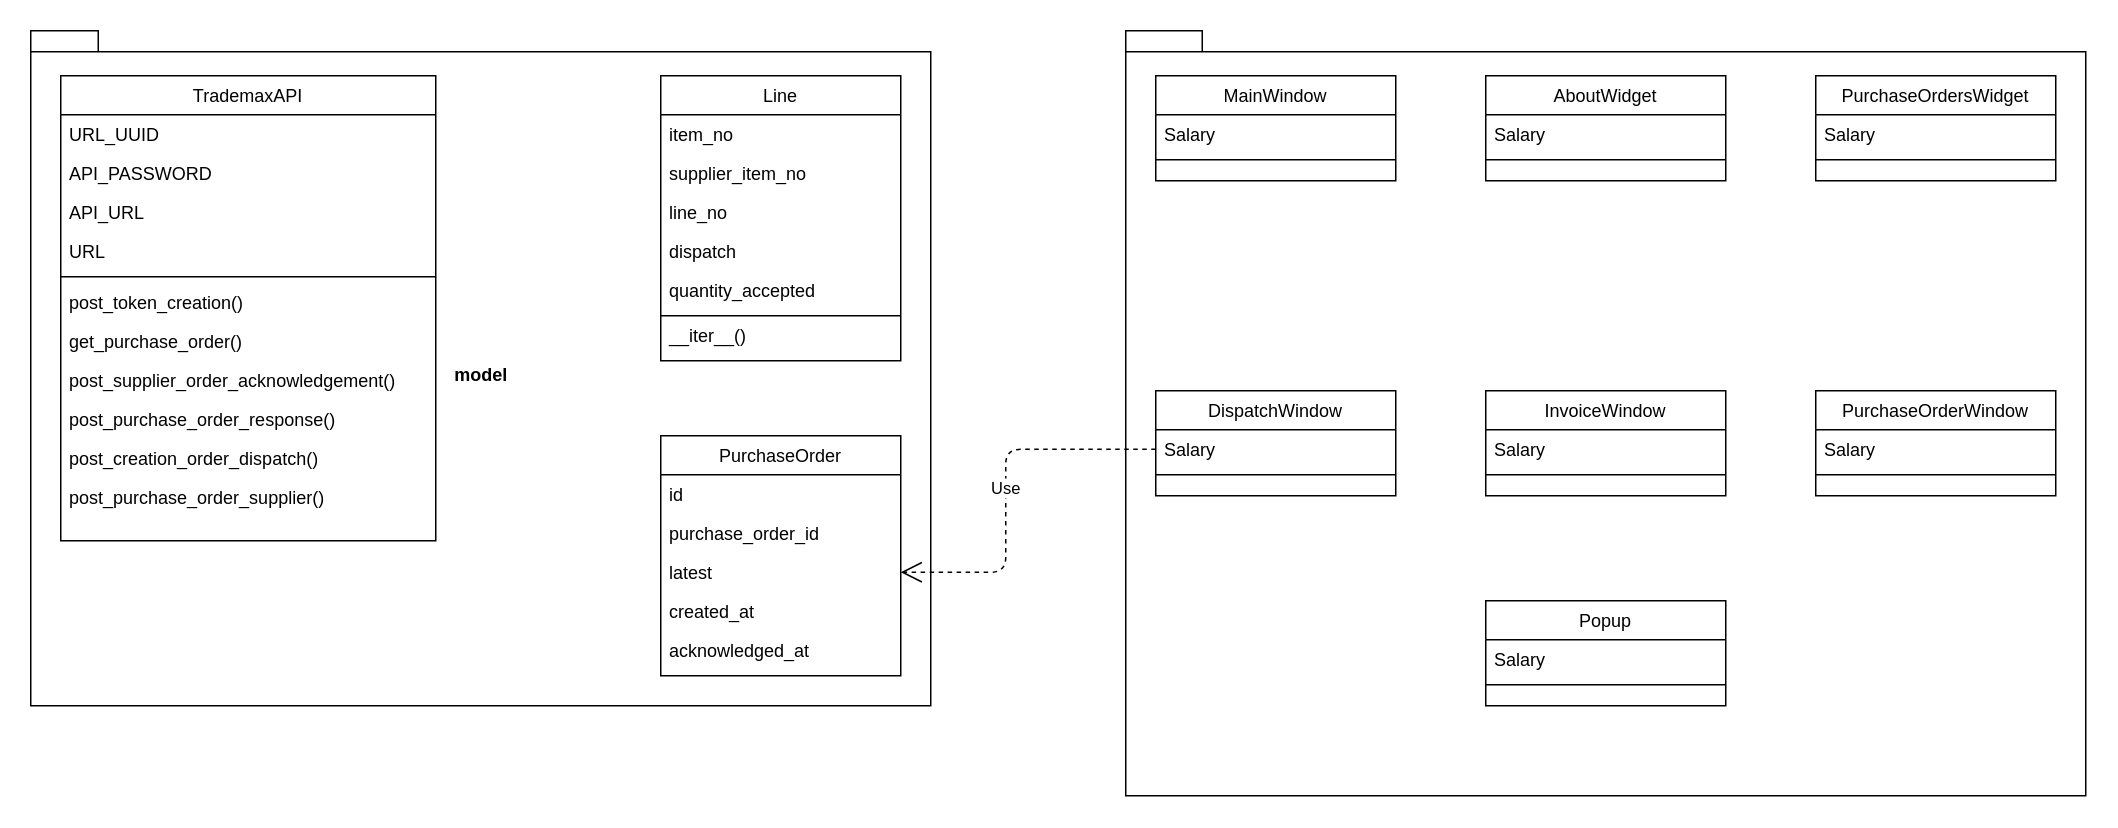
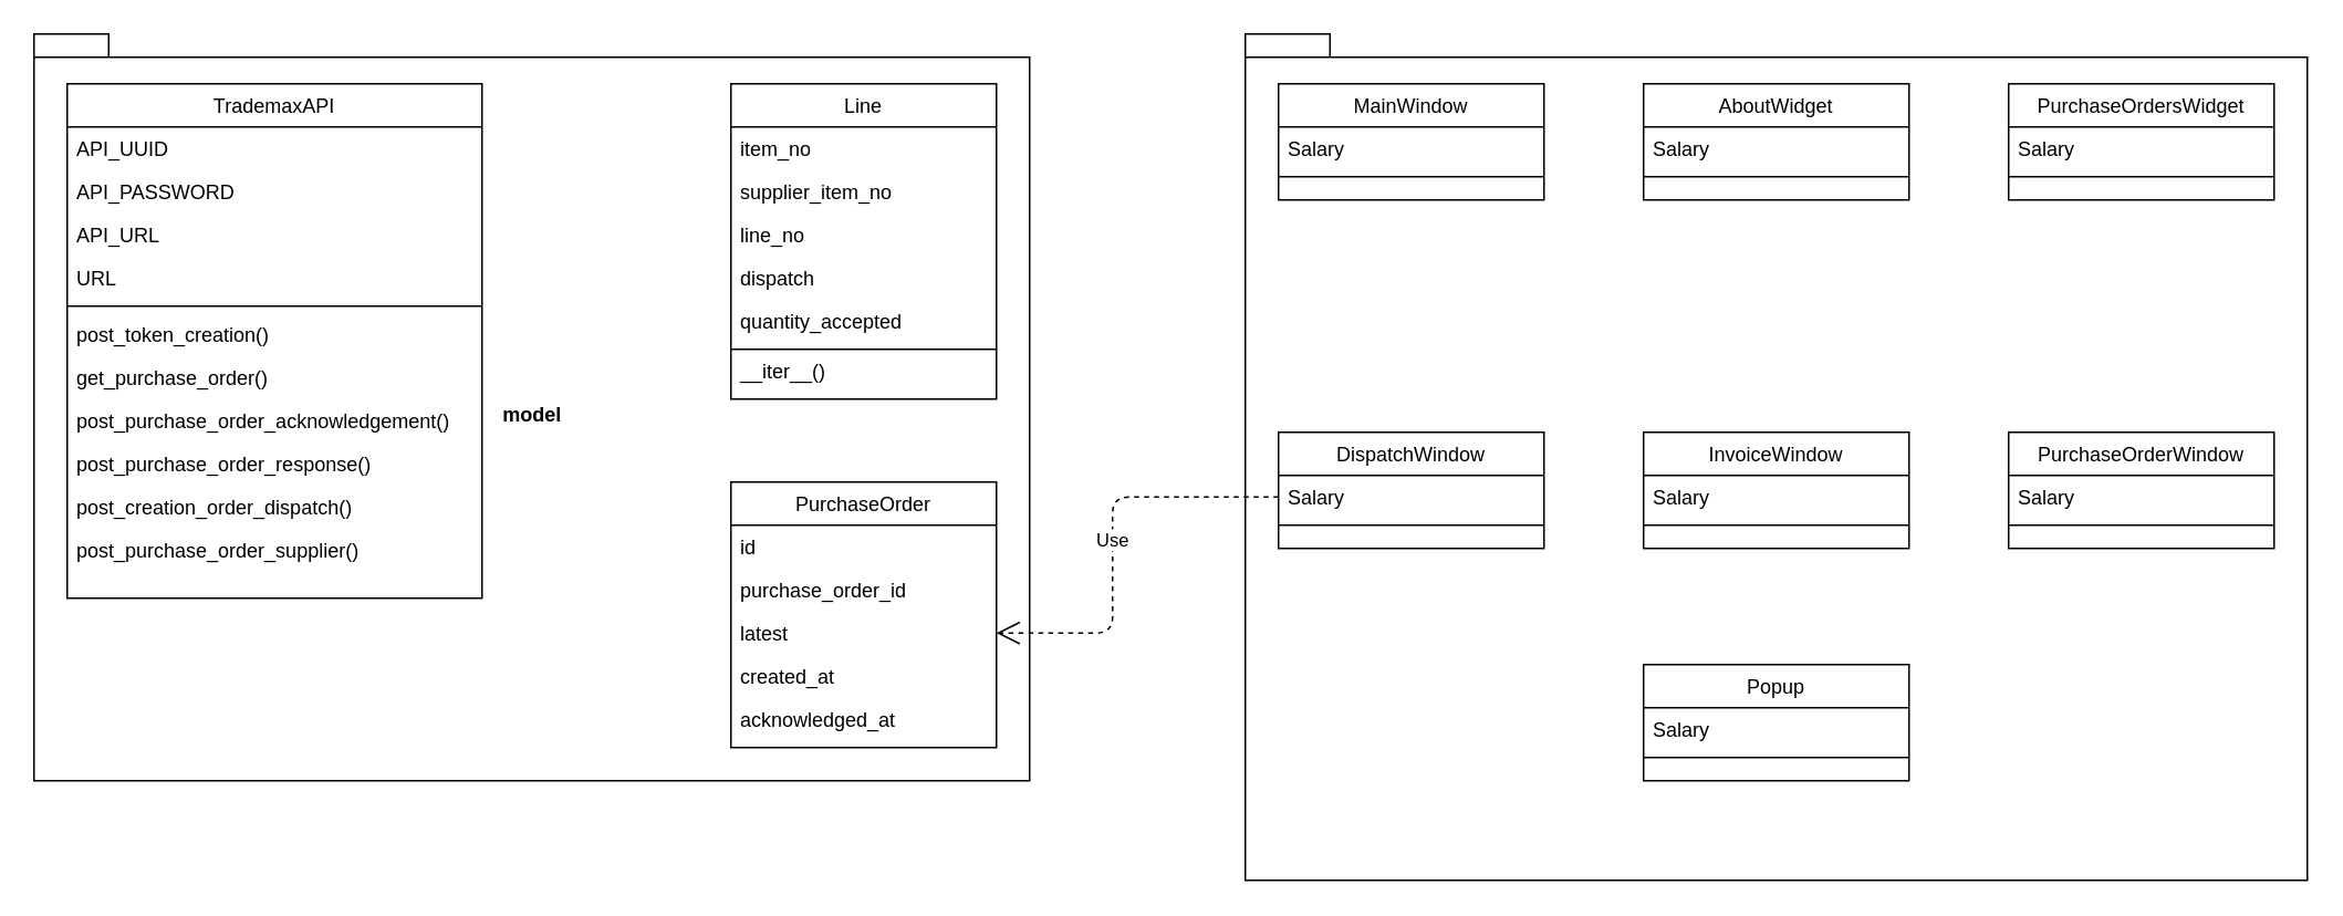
  <mxCell id="0" />
  <mxCell id="1" parent="0" />
  <mxCell id="2" value="model" style="shape=folder;fontStyle=1;spacingTop=10;tabWidth=40;tabHeight=14;tabPosition=left;html=1;" parent="1" vertex="1"><mxGeometry x="20" y="20" width="600" height="450" as="geometry" /></mxCell>
  <mxCell id="3" value="view" style="shape=folder;fontStyle=1;spacingTop=10;tabWidth=40;tabHeight=14;tabPosition=left;html=1;" parent="1" vertex="1"><mxGeometry x="750" y="20" width="640" height="510" as="geometry" /></mxCell>
  <mxCell id="4" value="Line&#10;" style="swimlane;fontStyle=0;align=center;verticalAlign=top;childLayout=stackLayout;horizontal=1;startSize=26;horizontalStack=0;resizeParent=1;resizeLast=0;collapsible=1;marginBottom=0;rounded=0;shadow=0;strokeWidth=1;" parent="1" vertex="1"><mxGeometry x="440" y="50" width="160" height="190" as="geometry"><mxRectangle x="340" y="380" width="170" height="26" as="alternateBounds" /></mxGeometry></mxCell>
  <mxCell id="5" value="item_no" style="text;align=left;verticalAlign=top;spacingLeft=4;spacingRight=4;overflow=hidden;rotatable=0;points=[[0,0.5],[1,0.5]];portConstraint=eastwest;" parent="4" vertex="1"><mxGeometry y="26" width="160" height="26" as="geometry" /></mxCell>
  <mxCell id="6" value="supplier_item_no" style="text;align=left;verticalAlign=top;spacingLeft=4;spacingRight=4;overflow=hidden;rotatable=0;points=[[0,0.5],[1,0.5]];portConstraint=eastwest;" parent="4" vertex="1"><mxGeometry y="52" width="160" height="26" as="geometry" /></mxCell>
  <mxCell id="7" value="line_no" style="text;align=left;verticalAlign=top;spacingLeft=4;spacingRight=4;overflow=hidden;rotatable=0;points=[[0,0.5],[1,0.5]];portConstraint=eastwest;" parent="4" vertex="1"><mxGeometry y="78" width="160" height="26" as="geometry" /></mxCell>
  <mxCell id="8" value="dispatch" style="text;align=left;verticalAlign=top;spacingLeft=4;spacingRight=4;overflow=hidden;rotatable=0;points=[[0,0.5],[1,0.5]];portConstraint=eastwest;" parent="4" vertex="1"><mxGeometry y="104" width="160" height="26" as="geometry" /></mxCell>
  <mxCell id="9" value="quantity_accepted" style="text;align=left;verticalAlign=top;spacingLeft=4;spacingRight=4;overflow=hidden;rotatable=0;points=[[0,0.5],[1,0.5]];portConstraint=eastwest;" parent="4" vertex="1"><mxGeometry y="130" width="160" height="26" as="geometry" /></mxCell>
  <mxCell id="10" value="" style="line;html=1;strokeWidth=1;align=left;verticalAlign=middle;spacingTop=-1;spacingLeft=3;spacingRight=3;rotatable=0;labelPosition=right;points=[];portConstraint=eastwest;" parent="4" vertex="1"><mxGeometry y="156" width="160" height="8" as="geometry" /></mxCell>
  <mxCell id="11" value="PurchaseOrder" style="swimlane;fontStyle=0;align=center;verticalAlign=top;childLayout=stackLayout;horizontal=1;startSize=26;horizontalStack=0;resizeParent=1;resizeLast=0;collapsible=1;marginBottom=0;rounded=0;shadow=0;strokeWidth=1;" parent="1" vertex="1"><mxGeometry x="440" y="290" width="160" height="160" as="geometry"><mxRectangle x="130" y="380" width="160" height="26" as="alternateBounds" /></mxGeometry></mxCell>
  <mxCell id="12" value="id" style="text;align=left;verticalAlign=top;spacingLeft=4;spacingRight=4;overflow=hidden;rotatable=0;points=[[0,0.5],[1,0.5]];portConstraint=eastwest;" parent="11" vertex="1"><mxGeometry y="26" width="160" height="26" as="geometry" /></mxCell>
  <mxCell id="13" value="purchase_order_id" style="text;align=left;verticalAlign=top;spacingLeft=4;spacingRight=4;overflow=hidden;rotatable=0;points=[[0,0.5],[1,0.5]];portConstraint=eastwest;rounded=0;shadow=0;html=0;" parent="11" vertex="1"><mxGeometry y="52" width="160" height="26" as="geometry" /></mxCell>
  <mxCell id="14" value="latest" style="text;align=left;verticalAlign=top;spacingLeft=4;spacingRight=4;overflow=hidden;rotatable=0;points=[[0,0.5],[1,0.5]];portConstraint=eastwest;rounded=0;shadow=0;html=0;" parent="11" vertex="1"><mxGeometry y="78" width="160" height="26" as="geometry" /></mxCell>
  <mxCell id="15" value="created_at" style="text;align=left;verticalAlign=top;spacingLeft=4;spacingRight=4;overflow=hidden;rotatable=0;points=[[0,0.5],[1,0.5]];portConstraint=eastwest;rounded=0;shadow=0;html=0;" parent="11" vertex="1"><mxGeometry y="104" width="160" height="26" as="geometry" /></mxCell>
  <mxCell id="16" value="acknowledged_at" style="text;align=left;verticalAlign=top;spacingLeft=4;spacingRight=4;overflow=hidden;rotatable=0;points=[[0,0.5],[1,0.5]];portConstraint=eastwest;rounded=0;shadow=0;html=0;" parent="11" vertex="1"><mxGeometry y="130" width="160" height="26" as="geometry" /></mxCell>
  <mxCell id="17" value="AboutWidget&#10;" style="swimlane;fontStyle=0;align=center;verticalAlign=top;childLayout=stackLayout;horizontal=1;startSize=26;horizontalStack=0;resizeParent=1;resizeLast=0;collapsible=1;marginBottom=0;rounded=0;shadow=0;strokeWidth=1;" parent="1" vertex="1"><mxGeometry x="990" y="50" width="160" height="70" as="geometry"><mxRectangle x="340" y="380" width="170" height="26" as="alternateBounds" /></mxGeometry></mxCell>
  <mxCell id="18" value="Salary" style="text;align=left;verticalAlign=top;spacingLeft=4;spacingRight=4;overflow=hidden;rotatable=0;points=[[0,0.5],[1,0.5]];portConstraint=eastwest;" parent="17" vertex="1"><mxGeometry y="26" width="160" height="26" as="geometry" /></mxCell>
  <mxCell id="19" value="" style="line;html=1;strokeWidth=1;align=left;verticalAlign=middle;spacingTop=-1;spacingLeft=3;spacingRight=3;rotatable=0;labelPosition=right;points=[];portConstraint=eastwest;" parent="17" vertex="1"><mxGeometry y="52" width="160" height="8" as="geometry" /></mxCell>
  <mxCell id="20" value="MainWindow" style="swimlane;fontStyle=0;align=center;verticalAlign=top;childLayout=stackLayout;horizontal=1;startSize=26;horizontalStack=0;resizeParent=1;resizeLast=0;collapsible=1;marginBottom=0;rounded=0;shadow=0;strokeWidth=1;" parent="1" vertex="1"><mxGeometry x="770" y="50" width="160" height="70" as="geometry"><mxRectangle x="340" y="380" width="170" height="26" as="alternateBounds" /></mxGeometry></mxCell>
  <mxCell id="21" value="Salary" style="text;align=left;verticalAlign=top;spacingLeft=4;spacingRight=4;overflow=hidden;rotatable=0;points=[[0,0.5],[1,0.5]];portConstraint=eastwest;" parent="20" vertex="1"><mxGeometry y="26" width="160" height="26" as="geometry" /></mxCell>
  <mxCell id="22" value="" style="line;html=1;strokeWidth=1;align=left;verticalAlign=middle;spacingTop=-1;spacingLeft=3;spacingRight=3;rotatable=0;labelPosition=right;points=[];portConstraint=eastwest;" parent="20" vertex="1"><mxGeometry y="52" width="160" height="8" as="geometry" /></mxCell>
  <mxCell id="23" value="PurchaseOrdersWidget" style="swimlane;fontStyle=0;align=center;verticalAlign=top;childLayout=stackLayout;horizontal=1;startSize=26;horizontalStack=0;resizeParent=1;resizeLast=0;collapsible=1;marginBottom=0;rounded=0;shadow=0;strokeWidth=1;" parent="1" vertex="1"><mxGeometry x="1210" y="50" width="160" height="70" as="geometry"><mxRectangle x="340" y="380" width="170" height="26" as="alternateBounds" /></mxGeometry></mxCell>
  <mxCell id="24" value="Salary" style="text;align=left;verticalAlign=top;spacingLeft=4;spacingRight=4;overflow=hidden;rotatable=0;points=[[0,0.5],[1,0.5]];portConstraint=eastwest;" parent="23" vertex="1"><mxGeometry y="26" width="160" height="26" as="geometry" /></mxCell>
  <mxCell id="25" value="" style="line;html=1;strokeWidth=1;align=left;verticalAlign=middle;spacingTop=-1;spacingLeft=3;spacingRight=3;rotatable=0;labelPosition=right;points=[];portConstraint=eastwest;" parent="23" vertex="1"><mxGeometry y="52" width="160" height="8" as="geometry" /></mxCell>
  <mxCell id="26" value="DispatchWindow" style="swimlane;fontStyle=0;align=center;verticalAlign=top;childLayout=stackLayout;horizontal=1;startSize=26;horizontalStack=0;resizeParent=1;resizeLast=0;collapsible=1;marginBottom=0;rounded=0;shadow=0;strokeWidth=1;" parent="1" vertex="1"><mxGeometry x="770" y="260" width="160" height="70" as="geometry"><mxRectangle x="340" y="380" width="170" height="26" as="alternateBounds" /></mxGeometry></mxCell>
  <mxCell id="27" value="Salary" style="text;align=left;verticalAlign=top;spacingLeft=4;spacingRight=4;overflow=hidden;rotatable=0;points=[[0,0.5],[1,0.5]];portConstraint=eastwest;" parent="26" vertex="1"><mxGeometry y="26" width="160" height="26" as="geometry" /></mxCell>
  <mxCell id="28" value="" style="line;html=1;strokeWidth=1;align=left;verticalAlign=middle;spacingTop=-1;spacingLeft=3;spacingRight=3;rotatable=0;labelPosition=right;points=[];portConstraint=eastwest;" parent="26" vertex="1"><mxGeometry y="52" width="160" height="8" as="geometry" /></mxCell>
  <mxCell id="29" value="InvoiceWindow" style="swimlane;fontStyle=0;align=center;verticalAlign=top;childLayout=stackLayout;horizontal=1;startSize=26;horizontalStack=0;resizeParent=1;resizeLast=0;collapsible=1;marginBottom=0;rounded=0;shadow=0;strokeWidth=1;" parent="1" vertex="1"><mxGeometry x="990" y="260" width="160" height="70" as="geometry"><mxRectangle x="340" y="380" width="170" height="26" as="alternateBounds" /></mxGeometry></mxCell>
  <mxCell id="30" value="Salary" style="text;align=left;verticalAlign=top;spacingLeft=4;spacingRight=4;overflow=hidden;rotatable=0;points=[[0,0.5],[1,0.5]];portConstraint=eastwest;" parent="29" vertex="1"><mxGeometry y="26" width="160" height="26" as="geometry" /></mxCell>
  <mxCell id="31" value="" style="line;html=1;strokeWidth=1;align=left;verticalAlign=middle;spacingTop=-1;spacingLeft=3;spacingRight=3;rotatable=0;labelPosition=right;points=[];portConstraint=eastwest;" parent="29" vertex="1"><mxGeometry y="52" width="160" height="8" as="geometry" /></mxCell>
  <mxCell id="32" value="PurchaseOrderWindow" style="swimlane;fontStyle=0;align=center;verticalAlign=top;childLayout=stackLayout;horizontal=1;startSize=26;horizontalStack=0;resizeParent=1;resizeLast=0;collapsible=1;marginBottom=0;rounded=0;shadow=0;strokeWidth=1;" parent="1" vertex="1"><mxGeometry x="1210" y="260" width="160" height="70" as="geometry"><mxRectangle x="340" y="380" width="170" height="26" as="alternateBounds" /></mxGeometry></mxCell>
  <mxCell id="33" value="Salary" style="text;align=left;verticalAlign=top;spacingLeft=4;spacingRight=4;overflow=hidden;rotatable=0;points=[[0,0.5],[1,0.5]];portConstraint=eastwest;" parent="32" vertex="1"><mxGeometry y="26" width="160" height="26" as="geometry" /></mxCell>
  <mxCell id="34" value="" style="line;html=1;strokeWidth=1;align=left;verticalAlign=middle;spacingTop=-1;spacingLeft=3;spacingRight=3;rotatable=0;labelPosition=right;points=[];portConstraint=eastwest;" parent="32" vertex="1"><mxGeometry y="52" width="160" height="8" as="geometry" /></mxCell>
  <mxCell id="35" value="Popup" style="swimlane;fontStyle=0;align=center;verticalAlign=top;childLayout=stackLayout;horizontal=1;startSize=26;horizontalStack=0;resizeParent=1;resizeLast=0;collapsible=1;marginBottom=0;rounded=0;shadow=0;strokeWidth=1;" parent="1" vertex="1"><mxGeometry x="990" y="400" width="160" height="70" as="geometry"><mxRectangle x="340" y="380" width="170" height="26" as="alternateBounds" /></mxGeometry></mxCell>
  <mxCell id="36" value="Salary" style="text;align=left;verticalAlign=top;spacingLeft=4;spacingRight=4;overflow=hidden;rotatable=0;points=[[0,0.5],[1,0.5]];portConstraint=eastwest;" parent="35" vertex="1"><mxGeometry y="26" width="160" height="26" as="geometry" /></mxCell>
  <mxCell id="37" value="" style="line;html=1;strokeWidth=1;align=left;verticalAlign=middle;spacingTop=-1;spacingLeft=3;spacingRight=3;rotatable=0;labelPosition=right;points=[];portConstraint=eastwest;" parent="35" vertex="1"><mxGeometry y="52" width="160" height="8" as="geometry" /></mxCell>
  <mxCell id="38" value="__iter__()" style="text;align=left;verticalAlign=top;spacingLeft=4;spacingRight=4;overflow=hidden;rotatable=0;points=[[0,0.5],[1,0.5]];portConstraint=eastwest;" parent="1" vertex="1"><mxGeometry x="440" y="210" width="160" height="26" as="geometry" /></mxCell>
  <mxCell id="39" value="" style="group" parent="1" vertex="1" connectable="0"><mxGeometry x="40" y="50" width="250" height="310" as="geometry" /></mxCell>
  <mxCell id="40" value="TrademaxAPI" style="swimlane;fontStyle=0;align=center;verticalAlign=top;childLayout=stackLayout;horizontal=1;startSize=26;horizontalStack=0;resizeParent=1;resizeLast=0;collapsible=1;marginBottom=0;rounded=0;shadow=0;strokeWidth=1;" parent="39" vertex="1"><mxGeometry width="250" height="310" as="geometry"><mxRectangle x="130" y="380" width="160" height="26" as="alternateBounds" /></mxGeometry></mxCell>
- <mxCell id="41" value="URL_UUID" style="text;align=left;verticalAlign=top;spacingLeft=4;spacingRight=4;overflow=hidden;rotatable=0;points=[[0,0.5],[1,0.5]];portConstraint=eastwest;" parent="40" vertex="1"><mxGeometry y="26" width="250" height="26" as="geometry" /></mxCell>
+ <mxCell id="41" value="API_UUID" style="text;align=left;verticalAlign=top;spacingLeft=4;spacingRight=4;overflow=hidden;rotatable=0;points=[[0,0.5],[1,0.5]];portConstraint=eastwest;" parent="40" vertex="1"><mxGeometry y="26" width="250" height="26" as="geometry" /></mxCell>
  <mxCell id="42" value="API_PASSWORD" style="text;align=left;verticalAlign=top;spacingLeft=4;spacingRight=4;overflow=hidden;rotatable=0;points=[[0,0.5],[1,0.5]];portConstraint=eastwest;rounded=0;shadow=0;html=0;" parent="40" vertex="1"><mxGeometry y="52" width="250" height="26" as="geometry" /></mxCell>
  <mxCell id="43" value="API_URL" style="text;align=left;verticalAlign=top;spacingLeft=4;spacingRight=4;overflow=hidden;rotatable=0;points=[[0,0.5],[1,0.5]];portConstraint=eastwest;rounded=0;shadow=0;html=0;" parent="40" vertex="1"><mxGeometry y="78" width="250" height="26" as="geometry" /></mxCell>
  <mxCell id="44" value="URL" style="text;align=left;verticalAlign=top;spacingLeft=4;spacingRight=4;overflow=hidden;rotatable=0;points=[[0,0.5],[1,0.5]];portConstraint=eastwest;rounded=0;shadow=0;html=0;" parent="40" vertex="1"><mxGeometry y="104" width="250" height="26" as="geometry" /></mxCell>
  <mxCell id="45" value="" style="line;html=1;strokeWidth=1;align=left;verticalAlign=middle;spacingTop=-1;spacingLeft=3;spacingRight=3;rotatable=0;labelPosition=right;points=[];portConstraint=eastwest;" parent="40" vertex="1"><mxGeometry y="130" width="250" height="8" as="geometry" /></mxCell>
  <mxCell id="46" value="post_token_creation()" style="text;align=left;verticalAlign=top;spacingLeft=4;spacingRight=4;overflow=hidden;rotatable=0;points=[[0,0.5],[1,0.5]];portConstraint=eastwest;fontStyle=0" parent="40" vertex="1"><mxGeometry y="138" width="250" height="26" as="geometry" /></mxCell>
  <mxCell id="47" value="get_purchase_order()" style="text;align=left;verticalAlign=top;spacingLeft=4;spacingRight=4;overflow=hidden;rotatable=0;points=[[0,0.5],[1,0.5]];portConstraint=eastwest;" parent="40" vertex="1"><mxGeometry y="164" width="250" height="26" as="geometry" /></mxCell>
- <mxCell id="48" value="post_supplier_order_acknowledgement()" style="text;align=left;verticalAlign=top;spacingLeft=4;spacingRight=4;overflow=hidden;rotatable=0;points=[[0,0.5],[1,0.5]];portConstraint=eastwest;" parent="39" vertex="1"><mxGeometry y="190" width="250" height="26" as="geometry" /></mxCell>
+ <mxCell id="48" value="post_purchase_order_acknowledgement()" style="text;align=left;verticalAlign=top;spacingLeft=4;spacingRight=4;overflow=hidden;rotatable=0;points=[[0,0.5],[1,0.5]];portConstraint=eastwest;" parent="39" vertex="1"><mxGeometry y="190" width="250" height="26" as="geometry" /></mxCell>
  <mxCell id="49" value="post_purchase_order_response()" style="text;align=left;verticalAlign=top;spacingLeft=4;spacingRight=4;overflow=hidden;rotatable=0;points=[[0,0.5],[1,0.5]];portConstraint=eastwest;" parent="39" vertex="1"><mxGeometry y="216" width="250" height="26" as="geometry" /></mxCell>
  <mxCell id="50" value="post_creation_order_dispatch()" style="text;align=left;verticalAlign=top;spacingLeft=4;spacingRight=4;overflow=hidden;rotatable=0;points=[[0,0.5],[1,0.5]];portConstraint=eastwest;" parent="39" vertex="1"><mxGeometry y="242" width="250" height="26" as="geometry" /></mxCell>
  <mxCell id="51" value="post_purchase_order_supplier()" style="text;align=left;verticalAlign=top;spacingLeft=4;spacingRight=4;overflow=hidden;rotatable=0;points=[[0,0.5],[1,0.5]];portConstraint=eastwest;" parent="39" vertex="1"><mxGeometry y="268" width="250" height="26" as="geometry" /></mxCell>
  <mxCell id="52" value="Use" style="endArrow=open;endSize=12;dashed=1;html=1;entryX=1;entryY=0.5;entryDx=0;entryDy=0;exitX=0;exitY=0.5;exitDx=0;exitDy=0;" edge="1" parent="1" source="27" target="14"><mxGeometry width="160" relative="1" as="geometry"><mxPoint x="700" y="80" as="sourcePoint" /><mxPoint x="600" y="-20" as="targetPoint" /><Array as="points"><mxPoint x="670" y="299" /><mxPoint x="670" y="381" /></Array></mxGeometry></mxCell>
